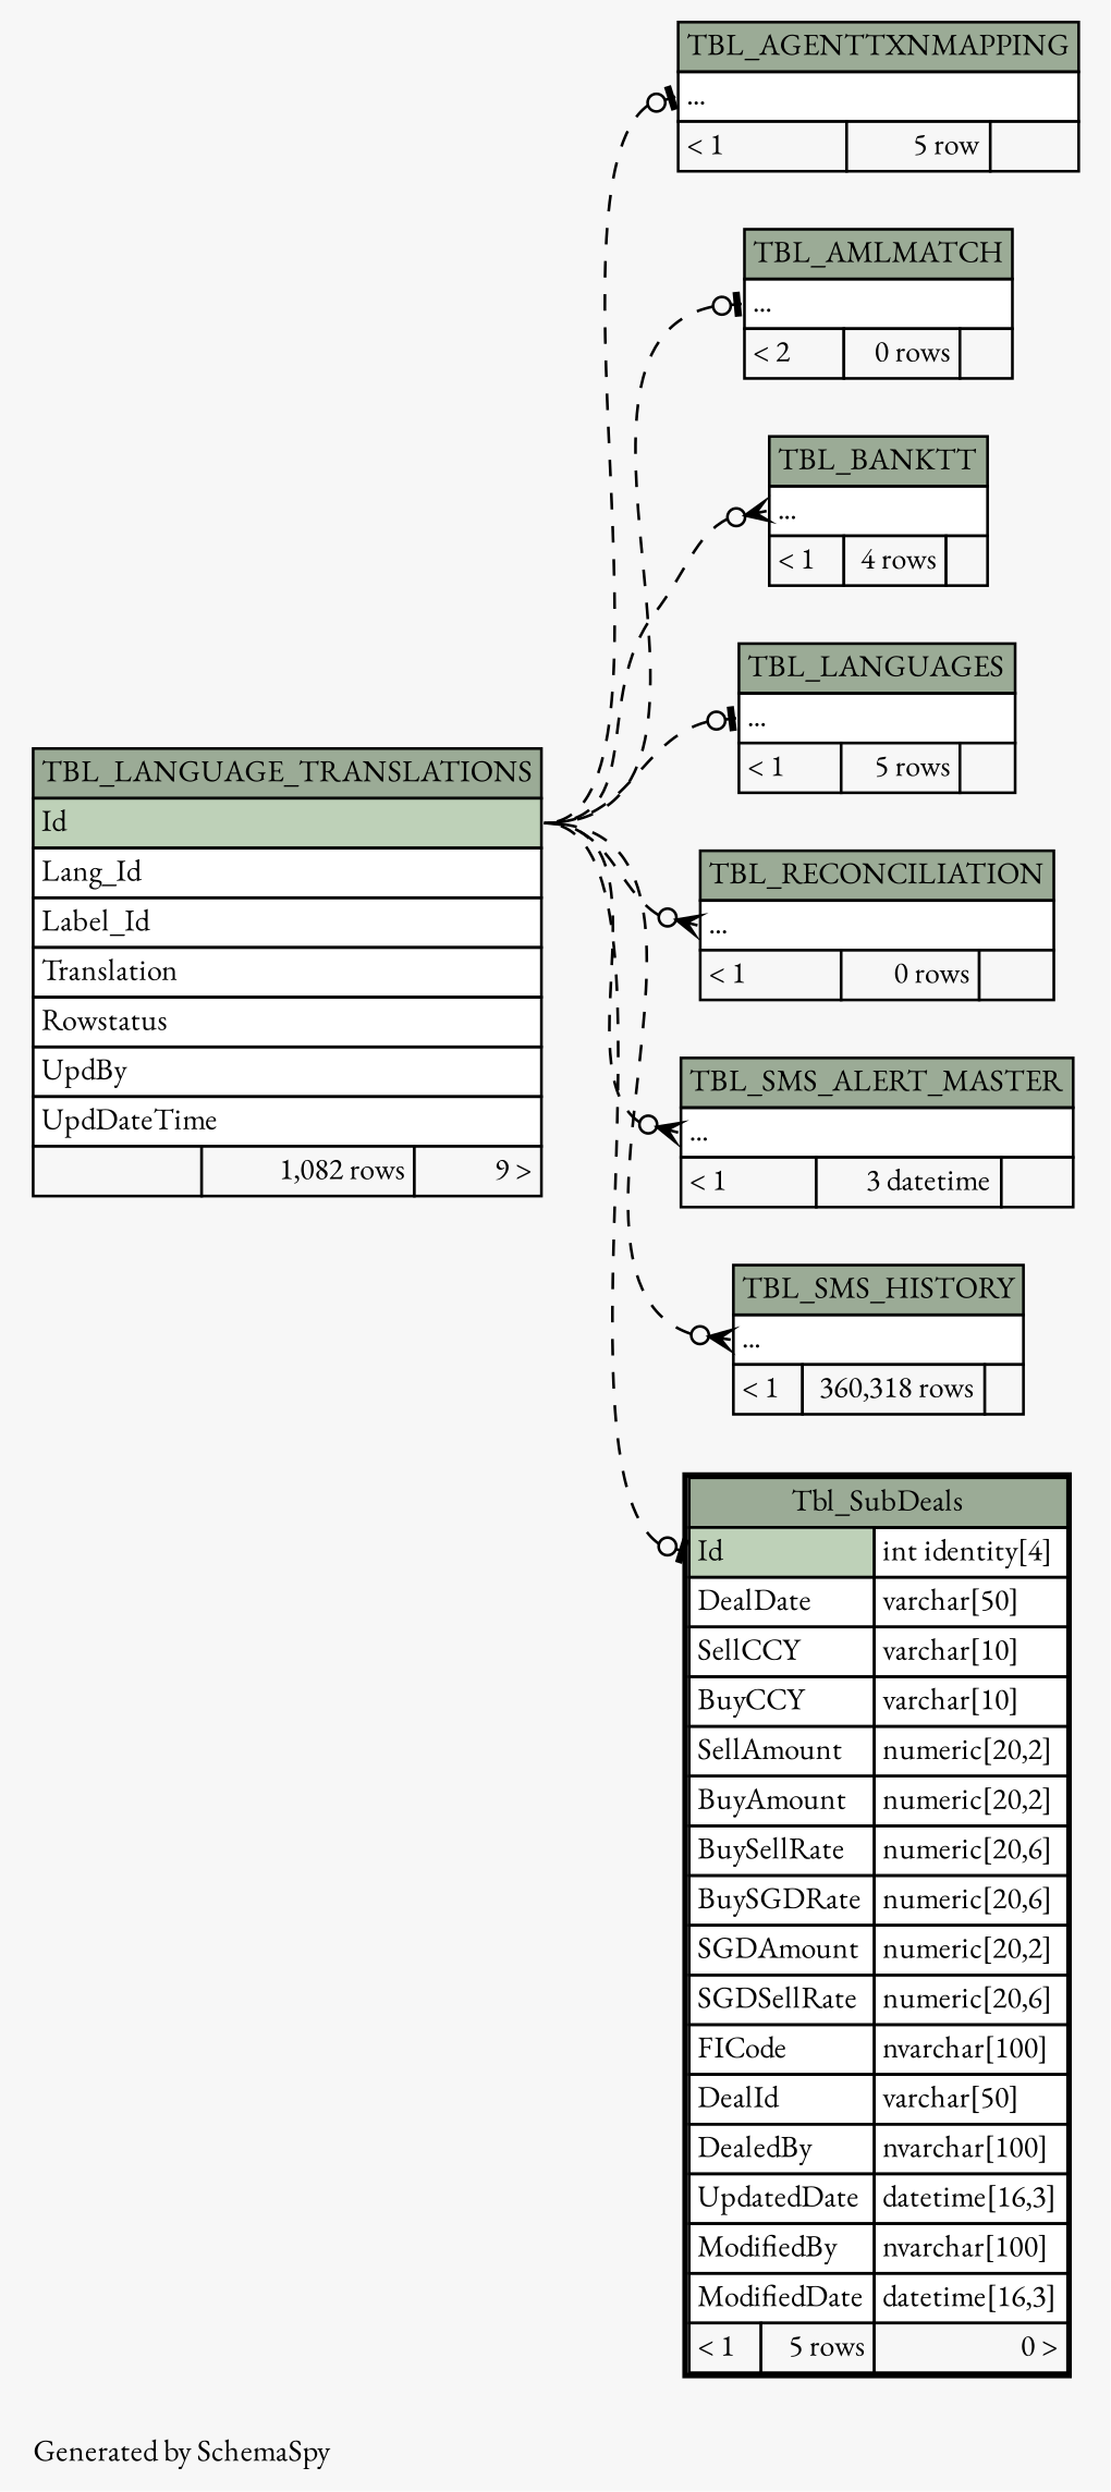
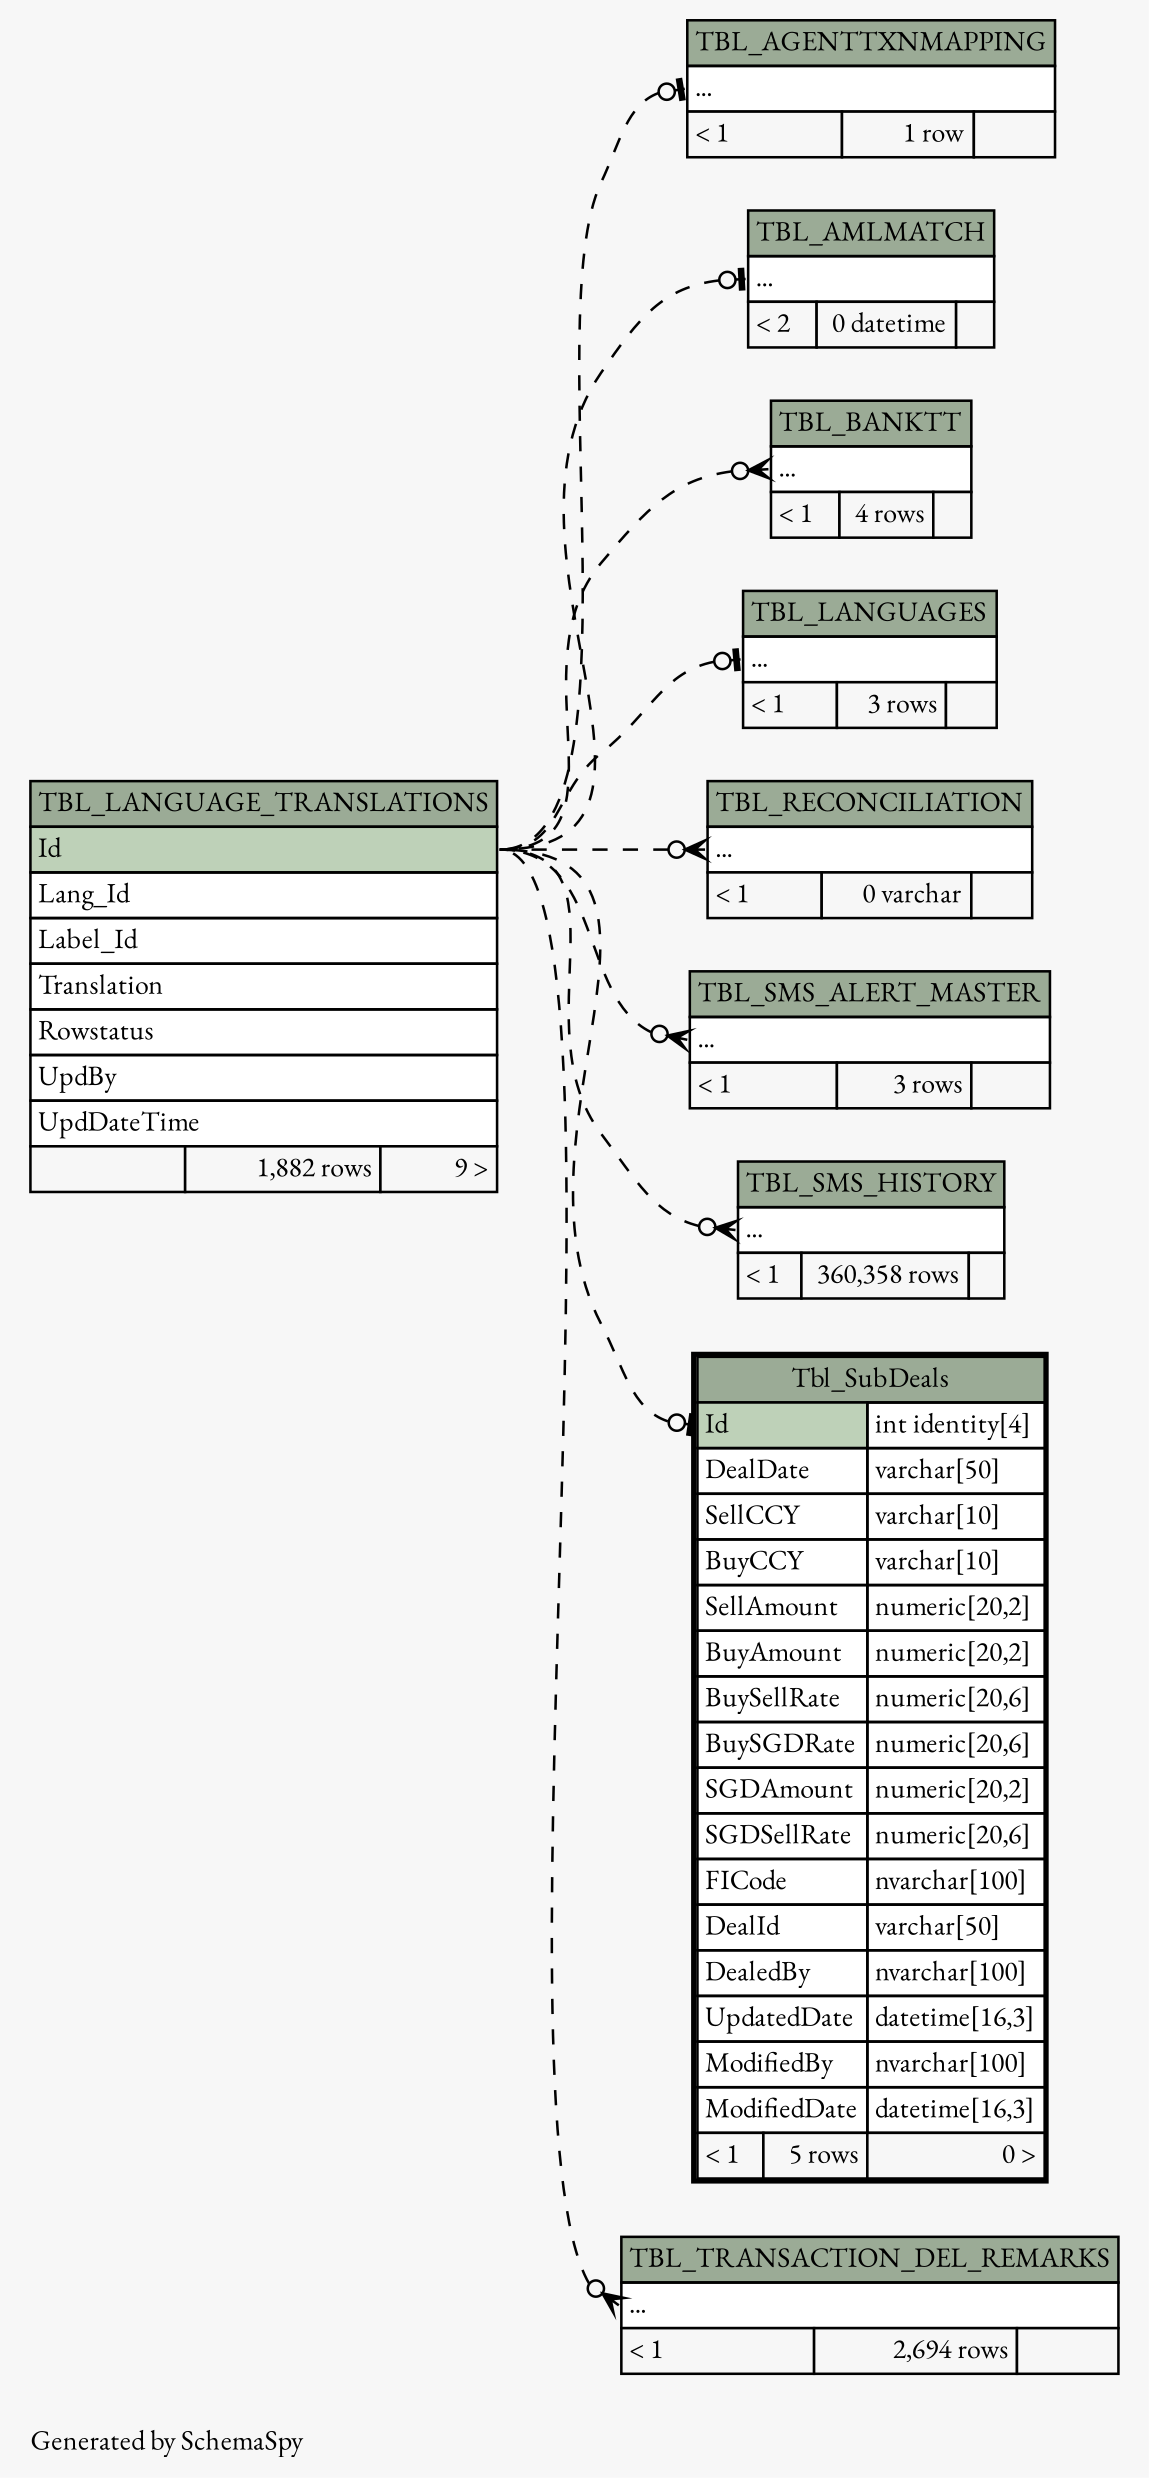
  digraph {
    bgcolor="#f7f7f7"
    fontname="EB Garamond"
    fontsize=11
    label="\nGenerated by SchemaSpy"
    labeljust=l
    nodesep=0.18
    rankdir=RL
    ranksep=0.46
    node [fontname="EB Garamond" fontsize=11 shape=plaintext]
    edge [arrowhead=none arrowsize=0.8 arrowtail=crowodot dir=back fontname="EB Garamond" headport="Id:e" style=dashed tailport="elipses:w"]
-   n1 [label=<     <TABLE BORDER="0" CELLBORDER="1" CELLSPACING="0" BGCOLOR="#ffffff">       <TR><TD COLSPAN="3" BGCOLOR="#9bab96" ALIGN="CENTER">TBL_AGENTTXNMAPPING</TD></TR>       <TR><TD PORT="elipses" COLSPAN="3" ALIGN="LEFT">...</TD></TR>       <TR><TD ALIGN="LEFT" BGCOLOR="#f7f7f7">&lt; 1</TD><TD ALIGN="RIGHT" BGCOLOR="#f7f7f7">5 row</TD><TD ALIGN="RIGHT" BGCOLOR="#f7f7f7">  </TD></TR>     </TABLE>>]
-   n2 [label=<     <TABLE BORDER="0" CELLBORDER="1" CELLSPACING="0" BGCOLOR="#ffffff">       <TR><TD COLSPAN="3" BGCOLOR="#9bab96" ALIGN="CENTER">TBL_LANGUAGE_TRANSLATIONS</TD></TR>       <TR><TD PORT="Id" COLSPAN="3" BGCOLOR="#bed1b8" ALIGN="LEFT">Id</TD></TR>       <TR><TD PORT="Lang_Id" COLSPAN="3" ALIGN="LEFT">Lang_Id</TD></TR>       <TR><TD PORT="Label_Id" COLSPAN="3" ALIGN="LEFT">Label_Id</TD></TR>       <TR><TD PORT="Translation" COLSPAN="3" ALIGN="LEFT">Translation</TD></TR>       <TR><TD PORT="Rowstatus" COLSPAN="3" ALIGN="LEFT">Rowstatus</TD></TR>       <TR><TD PORT="UpdBy" COLSPAN="3" ALIGN="LEFT">UpdBy</TD></TR>       <TR><TD PORT="UpdDateTime" COLSPAN="3" ALIGN="LEFT">UpdDateTime</TD></TR>       <TR><TD ALIGN="LEFT" BGCOLOR="#f7f7f7">  </TD><TD ALIGN="RIGHT" BGCOLOR="#f7f7f7">1,082 rows</TD><TD ALIGN="RIGHT" BGCOLOR="#f7f7f7">9 &gt;</TD></TR>     </TABLE>>]
-   n3 [label=<     <TABLE BORDER="0" CELLBORDER="1" CELLSPACING="0" BGCOLOR="#ffffff">       <TR><TD COLSPAN="3" BGCOLOR="#9bab96" ALIGN="CENTER">TBL_AMLMATCH</TD></TR>       <TR><TD PORT="elipses" COLSPAN="3" ALIGN="LEFT">...</TD></TR>       <TR><TD ALIGN="LEFT" BGCOLOR="#f7f7f7">&lt; 2</TD><TD ALIGN="RIGHT" BGCOLOR="#f7f7f7">0 rows</TD><TD ALIGN="RIGHT" BGCOLOR="#f7f7f7">  </TD></TR>     </TABLE>>]
+   n1 [label=<     <TABLE BORDER="0" CELLBORDER="1" CELLSPACING="0" BGCOLOR="#ffffff">       <TR><TD COLSPAN="3" BGCOLOR="#9bab96" ALIGN="CENTER">TBL_AGENTTXNMAPPING</TD></TR>       <TR><TD PORT="elipses" COLSPAN="3" ALIGN="LEFT">...</TD></TR>       <TR><TD ALIGN="LEFT" BGCOLOR="#f7f7f7">&lt; 1</TD><TD ALIGN="RIGHT" BGCOLOR="#f7f7f7">1 row</TD><TD ALIGN="RIGHT" BGCOLOR="#f7f7f7">  </TD></TR>     </TABLE>>]
+   n2 [label=<     <TABLE BORDER="0" CELLBORDER="1" CELLSPACING="0" BGCOLOR="#ffffff">       <TR><TD COLSPAN="3" BGCOLOR="#9bab96" ALIGN="CENTER">TBL_LANGUAGE_TRANSLATIONS</TD></TR>       <TR><TD PORT="Id" COLSPAN="3" BGCOLOR="#bed1b8" ALIGN="LEFT">Id</TD></TR>       <TR><TD PORT="Lang_Id" COLSPAN="3" ALIGN="LEFT">Lang_Id</TD></TR>       <TR><TD PORT="Label_Id" COLSPAN="3" ALIGN="LEFT">Label_Id</TD></TR>       <TR><TD PORT="Translation" COLSPAN="3" ALIGN="LEFT">Translation</TD></TR>       <TR><TD PORT="Rowstatus" COLSPAN="3" ALIGN="LEFT">Rowstatus</TD></TR>       <TR><TD PORT="UpdBy" COLSPAN="3" ALIGN="LEFT">UpdBy</TD></TR>       <TR><TD PORT="UpdDateTime" COLSPAN="3" ALIGN="LEFT">UpdDateTime</TD></TR>       <TR><TD ALIGN="LEFT" BGCOLOR="#f7f7f7">  </TD><TD ALIGN="RIGHT" BGCOLOR="#f7f7f7">1,882 rows</TD><TD ALIGN="RIGHT" BGCOLOR="#f7f7f7">9 &gt;</TD></TR>     </TABLE>>]
+   n3 [label=<     <TABLE BORDER="0" CELLBORDER="1" CELLSPACING="0" BGCOLOR="#ffffff">       <TR><TD COLSPAN="3" BGCOLOR="#9bab96" ALIGN="CENTER">TBL_AMLMATCH</TD></TR>       <TR><TD PORT="elipses" COLSPAN="3" ALIGN="LEFT">...</TD></TR>       <TR><TD ALIGN="LEFT" BGCOLOR="#f7f7f7">&lt; 2</TD><TD ALIGN="RIGHT" BGCOLOR="#f7f7f7">0 datetime</TD><TD ALIGN="RIGHT" BGCOLOR="#f7f7f7">  </TD></TR>     </TABLE>>]
    n4 [label=<     <TABLE BORDER="0" CELLBORDER="1" CELLSPACING="0" BGCOLOR="#ffffff">       <TR><TD COLSPAN="3" BGCOLOR="#9bab96" ALIGN="CENTER">TBL_BANKTT</TD></TR>       <TR><TD PORT="elipses" COLSPAN="3" ALIGN="LEFT">...</TD></TR>       <TR><TD ALIGN="LEFT" BGCOLOR="#f7f7f7">&lt; 1</TD><TD ALIGN="RIGHT" BGCOLOR="#f7f7f7">4 rows</TD><TD ALIGN="RIGHT" BGCOLOR="#f7f7f7">  </TD></TR>     </TABLE>>]
-   n5 [label=<     <TABLE BORDER="0" CELLBORDER="1" CELLSPACING="0" BGCOLOR="#ffffff">       <TR><TD COLSPAN="3" BGCOLOR="#9bab96" ALIGN="CENTER">TBL_LANGUAGES</TD></TR>       <TR><TD PORT="elipses" COLSPAN="3" ALIGN="LEFT">...</TD></TR>       <TR><TD ALIGN="LEFT" BGCOLOR="#f7f7f7">&lt; 1</TD><TD ALIGN="RIGHT" BGCOLOR="#f7f7f7">5 rows</TD><TD ALIGN="RIGHT" BGCOLOR="#f7f7f7">  </TD></TR>     </TABLE>>]
-   n6 [label=<     <TABLE BORDER="0" CELLBORDER="1" CELLSPACING="0" BGCOLOR="#ffffff">       <TR><TD COLSPAN="3" BGCOLOR="#9bab96" ALIGN="CENTER">TBL_RECONCILIATION</TD></TR>       <TR><TD PORT="elipses" COLSPAN="3" ALIGN="LEFT">...</TD></TR>       <TR><TD ALIGN="LEFT" BGCOLOR="#f7f7f7">&lt; 1</TD><TD ALIGN="RIGHT" BGCOLOR="#f7f7f7">0 rows</TD><TD ALIGN="RIGHT" BGCOLOR="#f7f7f7">  </TD></TR>     </TABLE>>]
-   n7 [label=<     <TABLE BORDER="0" CELLBORDER="1" CELLSPACING="0" BGCOLOR="#ffffff">       <TR><TD COLSPAN="3" BGCOLOR="#9bab96" ALIGN="CENTER">TBL_SMS_ALERT_MASTER</TD></TR>       <TR><TD PORT="elipses" COLSPAN="3" ALIGN="LEFT">...</TD></TR>       <TR><TD ALIGN="LEFT" BGCOLOR="#f7f7f7">&lt; 1</TD><TD ALIGN="RIGHT" BGCOLOR="#f7f7f7">3 datetime</TD><TD ALIGN="RIGHT" BGCOLOR="#f7f7f7">  </TD></TR>     </TABLE>>]
-   n8 [label=<     <TABLE BORDER="0" CELLBORDER="1" CELLSPACING="0" BGCOLOR="#ffffff">       <TR><TD COLSPAN="3" BGCOLOR="#9bab96" ALIGN="CENTER">TBL_SMS_HISTORY</TD></TR>       <TR><TD PORT="elipses" COLSPAN="3" ALIGN="LEFT">...</TD></TR>       <TR><TD ALIGN="LEFT" BGCOLOR="#f7f7f7">&lt; 1</TD><TD ALIGN="RIGHT" BGCOLOR="#f7f7f7">360,318 rows</TD><TD ALIGN="RIGHT" BGCOLOR="#f7f7f7">  </TD></TR>     </TABLE>>]
+   n5 [label=<     <TABLE BORDER="0" CELLBORDER="1" CELLSPACING="0" BGCOLOR="#ffffff">       <TR><TD COLSPAN="3" BGCOLOR="#9bab96" ALIGN="CENTER">TBL_LANGUAGES</TD></TR>       <TR><TD PORT="elipses" COLSPAN="3" ALIGN="LEFT">...</TD></TR>       <TR><TD ALIGN="LEFT" BGCOLOR="#f7f7f7">&lt; 1</TD><TD ALIGN="RIGHT" BGCOLOR="#f7f7f7">3 rows</TD><TD ALIGN="RIGHT" BGCOLOR="#f7f7f7">  </TD></TR>     </TABLE>>]
+   n6 [label=<     <TABLE BORDER="0" CELLBORDER="1" CELLSPACING="0" BGCOLOR="#ffffff">       <TR><TD COLSPAN="3" BGCOLOR="#9bab96" ALIGN="CENTER">TBL_RECONCILIATION</TD></TR>       <TR><TD PORT="elipses" COLSPAN="3" ALIGN="LEFT">...</TD></TR>       <TR><TD ALIGN="LEFT" BGCOLOR="#f7f7f7">&lt; 1</TD><TD ALIGN="RIGHT" BGCOLOR="#f7f7f7">0 varchar</TD><TD ALIGN="RIGHT" BGCOLOR="#f7f7f7">  </TD></TR>     </TABLE>>]
+   n7 [label=<     <TABLE BORDER="0" CELLBORDER="1" CELLSPACING="0" BGCOLOR="#ffffff">       <TR><TD COLSPAN="3" BGCOLOR="#9bab96" ALIGN="CENTER">TBL_SMS_ALERT_MASTER</TD></TR>       <TR><TD PORT="elipses" COLSPAN="3" ALIGN="LEFT">...</TD></TR>       <TR><TD ALIGN="LEFT" BGCOLOR="#f7f7f7">&lt; 1</TD><TD ALIGN="RIGHT" BGCOLOR="#f7f7f7">3 rows</TD><TD ALIGN="RIGHT" BGCOLOR="#f7f7f7">  </TD></TR>     </TABLE>>]
+   n8 [label=<     <TABLE BORDER="0" CELLBORDER="1" CELLSPACING="0" BGCOLOR="#ffffff">       <TR><TD COLSPAN="3" BGCOLOR="#9bab96" ALIGN="CENTER">TBL_SMS_HISTORY</TD></TR>       <TR><TD PORT="elipses" COLSPAN="3" ALIGN="LEFT">...</TD></TR>       <TR><TD ALIGN="LEFT" BGCOLOR="#f7f7f7">&lt; 1</TD><TD ALIGN="RIGHT" BGCOLOR="#f7f7f7">360,358 rows</TD><TD ALIGN="RIGHT" BGCOLOR="#f7f7f7">  </TD></TR>     </TABLE>>]
    n9 [label=<     <TABLE BORDER="2" CELLBORDER="1" CELLSPACING="0" BGCOLOR="#ffffff">       <TR><TD COLSPAN="3" BGCOLOR="#9bab96" ALIGN="CENTER">Tbl_SubDeals</TD></TR>       <TR><TD PORT="Id" COLSPAN="2" BGCOLOR="#bed1b8" ALIGN="LEFT">Id</TD><TD PORT="Id.type" ALIGN="LEFT">int identity[4]</TD></TR>       <TR><TD PORT="DealDate" COLSPAN="2" ALIGN="LEFT">DealDate</TD><TD PORT="DealDate.type" ALIGN="LEFT">varchar[50]</TD></TR>       <TR><TD PORT="SellCCY" COLSPAN="2" ALIGN="LEFT">SellCCY</TD><TD PORT="SellCCY.type" ALIGN="LEFT">varchar[10]</TD></TR>       <TR><TD PORT="BuyCCY" COLSPAN="2" ALIGN="LEFT">BuyCCY</TD><TD PORT="BuyCCY.type" ALIGN="LEFT">varchar[10]</TD></TR>       <TR><TD PORT="SellAmount" COLSPAN="2" ALIGN="LEFT">SellAmount</TD><TD PORT="SellAmount.type" ALIGN="LEFT">numeric[20,2]</TD></TR>       <TR><TD PORT="BuyAmount" COLSPAN="2" ALIGN="LEFT">BuyAmount</TD><TD PORT="BuyAmount.type" ALIGN="LEFT">numeric[20,2]</TD></TR>       <TR><TD PORT="BuySellRate" COLSPAN="2" ALIGN="LEFT">BuySellRate</TD><TD PORT="BuySellRate.type" ALIGN="LEFT">numeric[20,6]</TD></TR>       <TR><TD PORT="BuySGDRate" COLSPAN="2" ALIGN="LEFT">BuySGDRate</TD><TD PORT="BuySGDRate.type" ALIGN="LEFT">numeric[20,6]</TD></TR>       <TR><TD PORT="SGDAmount" COLSPAN="2" ALIGN="LEFT">SGDAmount</TD><TD PORT="SGDAmount.type" ALIGN="LEFT">numeric[20,2]</TD></TR>       <TR><TD PORT="SGDSellRate" COLSPAN="2" ALIGN="LEFT">SGDSellRate</TD><TD PORT="SGDSellRate.type" ALIGN="LEFT">numeric[20,6]</TD></TR>       <TR><TD PORT="FICode" COLSPAN="2" ALIGN="LEFT">FICode</TD><TD PORT="FICode.type" ALIGN="LEFT">nvarchar[100]</TD></TR>       <TR><TD PORT="DealId" COLSPAN="2" ALIGN="LEFT">DealId</TD><TD PORT="DealId.type" ALIGN="LEFT">varchar[50]</TD></TR>       <TR><TD PORT="DealedBy" COLSPAN="2" ALIGN="LEFT">DealedBy</TD><TD PORT="DealedBy.type" ALIGN="LEFT">nvarchar[100]</TD></TR>       <TR><TD PORT="UpdatedDate" COLSPAN="2" ALIGN="LEFT">UpdatedDate</TD><TD PORT="UpdatedDate.type" ALIGN="LEFT">datetime[16,3]</TD></TR>       <TR><TD PORT="ModifiedBy" COLSPAN="2" ALIGN="LEFT">ModifiedBy</TD><TD PORT="ModifiedBy.type" ALIGN="LEFT">nvarchar[100]</TD></TR>       <TR><TD PORT="ModifiedDate" COLSPAN="2" ALIGN="LEFT">ModifiedDate</TD><TD PORT="ModifiedDate.type" ALIGN="LEFT">datetime[16,3]</TD></TR>       <TR><TD ALIGN="LEFT" BGCOLOR="#f7f7f7">&lt; 1</TD><TD ALIGN="RIGHT" BGCOLOR="#f7f7f7">5 rows</TD><TD ALIGN="RIGHT" BGCOLOR="#f7f7f7">0 &gt;</TD></TR>     </TABLE>>]
+   n10 [label=<     <TABLE BORDER="0" CELLBORDER="1" CELLSPACING="0" BGCOLOR="#ffffff">       <TR><TD COLSPAN="3" BGCOLOR="#9bab96" ALIGN="CENTER">TBL_TRANSACTION_DEL_REMARKS</TD></TR>       <TR><TD PORT="elipses" COLSPAN="3" ALIGN="LEFT">...</TD></TR>       <TR><TD ALIGN="LEFT" BGCOLOR="#f7f7f7">&lt; 1</TD><TD ALIGN="RIGHT" BGCOLOR="#f7f7f7">2,694 rows</TD><TD ALIGN="RIGHT" BGCOLOR="#f7f7f7">  </TD></TR>     </TABLE>>]
    n1 -> n2 [arrowtail=teeodot]
    n3 -> n2 [arrowtail=teeodot]
    n4 -> n2
    n5 -> n2 [arrowtail=teeodot]
    n6 -> n2
    n7 -> n2
    n8 -> n2
    n9 -> n2 [arrowtail=teeodot tailport="Id:w"]
+   n10 -> n2
  }
